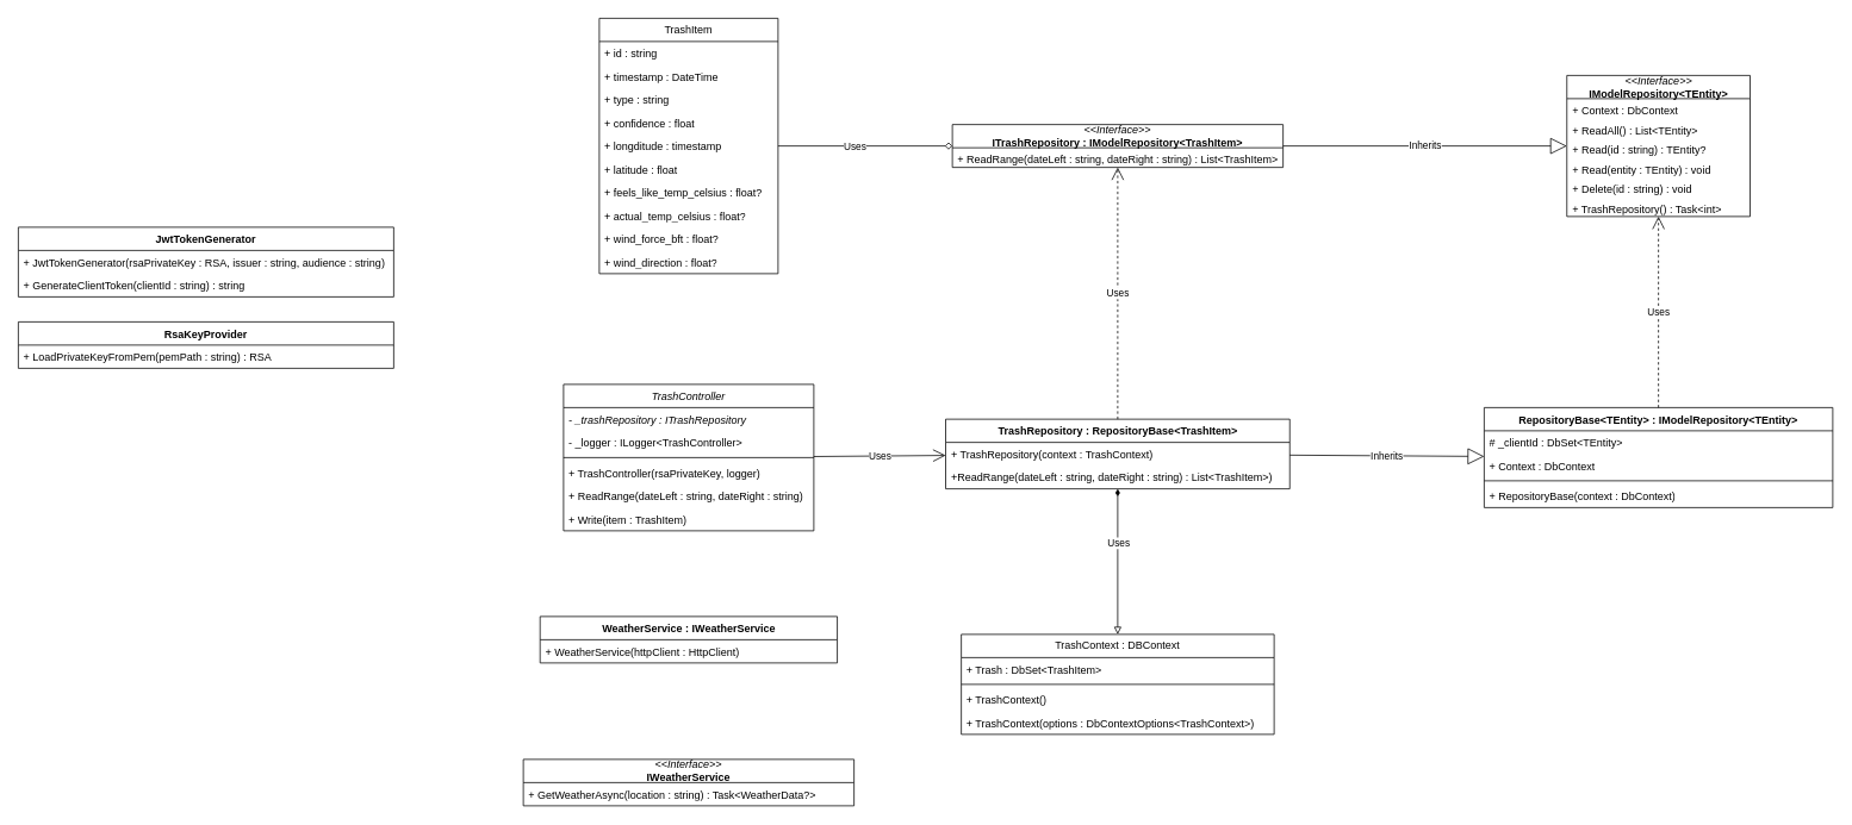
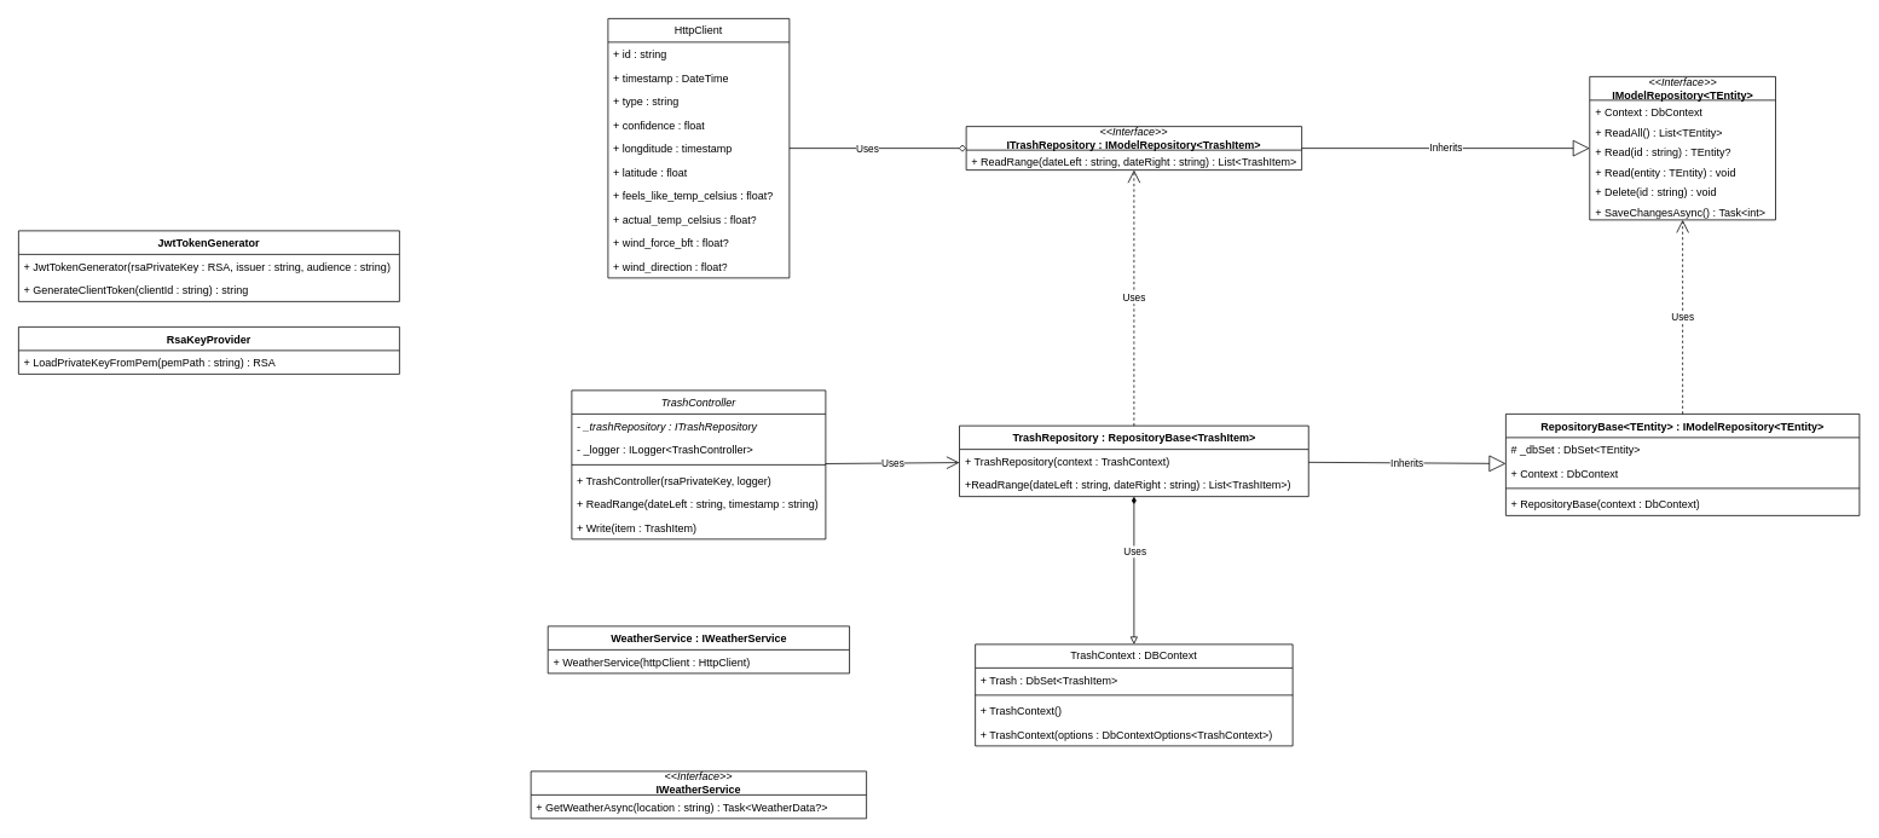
  <mxCell id="0" />
  <mxCell id="1" parent="0" />
  <mxCell id="2" value="TrashController" style="swimlane;fontStyle=2;align=center;verticalAlign=top;childLayout=stackLayout;horizontal=1;startSize=26;horizontalStack=0;resizeParent=1;resizeLast=0;collapsible=1;marginBottom=0;rounded=0;shadow=0;strokeWidth=1;" parent="1" vertex="1"><mxGeometry x="630" y="430" width="280" height="164" as="geometry"><mxRectangle x="230" y="140" width="160" height="26" as="alternateBounds" /></mxGeometry></mxCell>
  <mxCell id="3" value="- _trashRepository : ITrashRepository" style="text;align=left;verticalAlign=top;spacingLeft=4;spacingRight=4;overflow=hidden;rotatable=0;points=[[0,0.5],[1,0.5]];portConstraint=eastwest;fontStyle=2" parent="2" vertex="1"><mxGeometry y="26" width="280" height="26" as="geometry" /></mxCell>
  <mxCell id="4" value="- _logger : ILogger&lt;TrashController&gt;" style="text;align=left;verticalAlign=top;spacingLeft=4;spacingRight=4;overflow=hidden;rotatable=0;points=[[0,0.5],[1,0.5]];portConstraint=eastwest;rounded=0;shadow=0;html=0;" parent="2" vertex="1"><mxGeometry y="52" width="280" height="26" as="geometry" /></mxCell>
  <mxCell id="5" value="" style="line;html=1;strokeWidth=1;align=left;verticalAlign=middle;spacingTop=-1;spacingLeft=3;spacingRight=3;rotatable=0;labelPosition=right;points=[];portConstraint=eastwest;" parent="2" vertex="1"><mxGeometry y="78" width="280" height="8" as="geometry" /></mxCell>
  <mxCell id="6" value="+ TrashController(rsaPrivateKey, logger)" style="text;align=left;verticalAlign=top;spacingLeft=4;spacingRight=4;overflow=hidden;rotatable=0;points=[[0,0.5],[1,0.5]];portConstraint=eastwest;" parent="2" vertex="1"><mxGeometry y="86" width="280" height="26" as="geometry" /></mxCell>
- <mxCell id="7" value="+ ReadRange(dateLeft : string, dateRight : string)" style="text;align=left;verticalAlign=top;spacingLeft=4;spacingRight=4;overflow=hidden;rotatable=0;points=[[0,0.5],[1,0.5]];portConstraint=eastwest;" parent="2" vertex="1"><mxGeometry y="112" width="280" height="26" as="geometry" /></mxCell>
+ <mxCell id="7" value="+ ReadRange(dateLeft : string, timestamp : string)" style="text;align=left;verticalAlign=top;spacingLeft=4;spacingRight=4;overflow=hidden;rotatable=0;points=[[0,0.5],[1,0.5]];portConstraint=eastwest;" parent="2" vertex="1"><mxGeometry y="112" width="280" height="26" as="geometry" /></mxCell>
  <mxCell id="8" value="+ Write(item : TrashItem)" style="text;align=left;verticalAlign=top;spacingLeft=4;spacingRight=4;overflow=hidden;rotatable=0;points=[[0,0.5],[1,0.5]];portConstraint=eastwest;" parent="2" vertex="1"><mxGeometry y="138" width="280" height="26" as="geometry" /></mxCell>
- <mxCell id="9" value="TrashItem" style="swimlane;fontStyle=0;childLayout=stackLayout;horizontal=1;startSize=26;fillColor=none;horizontalStack=0;resizeParent=1;resizeParentMax=0;resizeLast=0;collapsible=1;marginBottom=0;whiteSpace=wrap;html=1;" parent="1" vertex="1"><mxGeometry x="670" y="20" width="200" height="286" as="geometry" /></mxCell>
+ <mxCell id="9" value="HttpClient" style="swimlane;fontStyle=0;childLayout=stackLayout;horizontal=1;startSize=26;fillColor=none;horizontalStack=0;resizeParent=1;resizeParentMax=0;resizeLast=0;collapsible=1;marginBottom=0;whiteSpace=wrap;html=1;" parent="1" vertex="1"><mxGeometry x="670" y="20" width="200" height="286" as="geometry" /></mxCell>
  <mxCell id="10" value="+ id : string" style="text;strokeColor=none;fillColor=none;align=left;verticalAlign=top;spacingLeft=4;spacingRight=4;overflow=hidden;rotatable=0;points=[[0,0.5],[1,0.5]];portConstraint=eastwest;whiteSpace=wrap;html=1;" parent="9" vertex="1"><mxGeometry y="26" width="200" height="26" as="geometry" /></mxCell>
  <mxCell id="11" value="+ timestamp : DateTime" style="text;strokeColor=none;fillColor=none;align=left;verticalAlign=top;spacingLeft=4;spacingRight=4;overflow=hidden;rotatable=0;points=[[0,0.5],[1,0.5]];portConstraint=eastwest;whiteSpace=wrap;html=1;" parent="9" vertex="1"><mxGeometry y="52" width="200" height="26" as="geometry" /></mxCell>
  <mxCell id="12" value="+ type : string" style="text;strokeColor=none;fillColor=none;align=left;verticalAlign=top;spacingLeft=4;spacingRight=4;overflow=hidden;rotatable=0;points=[[0,0.5],[1,0.5]];portConstraint=eastwest;whiteSpace=wrap;html=1;" parent="9" vertex="1"><mxGeometry y="78" width="200" height="26" as="geometry" /></mxCell>
  <mxCell id="13" value="+ confidence : float" style="text;strokeColor=none;fillColor=none;align=left;verticalAlign=top;spacingLeft=4;spacingRight=4;overflow=hidden;rotatable=0;points=[[0,0.5],[1,0.5]];portConstraint=eastwest;whiteSpace=wrap;html=1;" parent="9" vertex="1"><mxGeometry y="104" width="200" height="26" as="geometry" /></mxCell>
  <mxCell id="14" value="+ longditude : timestamp" style="text;strokeColor=none;fillColor=none;align=left;verticalAlign=top;spacingLeft=4;spacingRight=4;overflow=hidden;rotatable=0;points=[[0,0.5],[1,0.5]];portConstraint=eastwest;whiteSpace=wrap;html=1;" parent="9" vertex="1"><mxGeometry y="130" width="200" height="26" as="geometry" /></mxCell>
  <mxCell id="15" value="+ latitude : float" style="text;strokeColor=none;fillColor=none;align=left;verticalAlign=top;spacingLeft=4;spacingRight=4;overflow=hidden;rotatable=0;points=[[0,0.5],[1,0.5]];portConstraint=eastwest;whiteSpace=wrap;html=1;" parent="9" vertex="1"><mxGeometry y="156" width="200" height="26" as="geometry" /></mxCell>
  <mxCell id="16" value="+&amp;nbsp;feels_like_temp_celsius : float?" style="text;strokeColor=none;fillColor=none;align=left;verticalAlign=top;spacingLeft=4;spacingRight=4;overflow=hidden;rotatable=0;points=[[0,0.5],[1,0.5]];portConstraint=eastwest;whiteSpace=wrap;html=1;" parent="9" vertex="1"><mxGeometry y="182" width="200" height="26" as="geometry" /></mxCell>
  <mxCell id="17" value="+ actual_temp_celsius : float?" style="text;strokeColor=none;fillColor=none;align=left;verticalAlign=top;spacingLeft=4;spacingRight=4;overflow=hidden;rotatable=0;points=[[0,0.5],[1,0.5]];portConstraint=eastwest;whiteSpace=wrap;html=1;" parent="9" vertex="1"><mxGeometry y="208" width="200" height="26" as="geometry" /></mxCell>
  <mxCell id="18" value="+ wind_force_bft : float?" style="text;strokeColor=none;fillColor=none;align=left;verticalAlign=top;spacingLeft=4;spacingRight=4;overflow=hidden;rotatable=0;points=[[0,0.5],[1,0.5]];portConstraint=eastwest;whiteSpace=wrap;html=1;" parent="9" vertex="1"><mxGeometry y="234" width="200" height="26" as="geometry" /></mxCell>
  <mxCell id="19" value="+ wind_direction : float?" style="text;strokeColor=none;fillColor=none;align=left;verticalAlign=top;spacingLeft=4;spacingRight=4;overflow=hidden;rotatable=0;points=[[0,0.5],[1,0.5]];portConstraint=eastwest;whiteSpace=wrap;html=1;" parent="9" vertex="1"><mxGeometry y="260" width="200" height="26" as="geometry" /></mxCell>
  <mxCell id="20" style="edgeStyle=orthogonalEdgeStyle;rounded=0;orthogonalLoop=1;jettySize=auto;html=1;endArrow=none;endFill=0;startArrow=diamond;startFill=0;" parent="1" source="23" target="9" edge="1"><mxGeometry relative="1" as="geometry"><mxPoint x="1065" y="265.029" as="sourcePoint" /></mxGeometry></mxCell>
  <mxCell id="21" value="Uses" style="edgeLabel;html=1;align=center;verticalAlign=middle;resizable=0;points=[];" parent="20" vertex="1" connectable="0"><mxGeometry x="-0.757" y="-1" relative="1" as="geometry"><mxPoint x="-86" y="1" as="offset" /></mxGeometry></mxCell>
  <mxCell id="22" value="Inherits" style="endArrow=block;endSize=16;endFill=0;html=1;rounded=0;" parent="1" source="23" target="25" edge="1"><mxGeometry width="160" relative="1" as="geometry"><mxPoint x="1249.375" y="230" as="sourcePoint" /><mxPoint x="1245.861" y="120" as="targetPoint" /></mxGeometry></mxCell>
  <mxCell id="23" value="&lt;div&gt;&lt;i&gt;&amp;lt;&amp;lt;Interface&amp;gt;&amp;gt;&lt;/i&gt;&lt;b&gt;&lt;br&gt;&lt;/b&gt;&lt;/div&gt;&lt;b&gt;ITrashRepository : IModelRepository&amp;lt;TrashItem&amp;gt;&lt;br&gt;&lt;/b&gt;" style="swimlane;fontStyle=0;childLayout=stackLayout;horizontal=1;startSize=26;fillColor=none;horizontalStack=0;resizeParent=1;resizeParentMax=0;resizeLast=0;collapsible=1;marginBottom=0;whiteSpace=wrap;html=1;perimeterSpacing=0;swimlaneLine=1;glass=0;strokeWidth=1;" parent="1" vertex="1"><mxGeometry x="1065" y="139" width="370" height="48" as="geometry"><mxRectangle x="255" y="-560" width="320" height="40" as="alternateBounds" /></mxGeometry></mxCell>
  <mxCell id="24" value="&lt;span style=&quot;background-color: initial;&quot;&gt;+&amp;nbsp;&lt;/span&gt;&lt;span style=&quot;text-wrap: nowrap;&quot;&gt;ReadRange(dateLeft : string, dateRight : string)&lt;/span&gt;&lt;span style=&quot;background-color: initial;&quot;&gt;&amp;nbsp;: List&amp;lt;TrashItem&amp;gt;&lt;/span&gt;" style="text;strokeColor=none;fillColor=none;align=left;verticalAlign=top;spacingLeft=4;spacingRight=4;overflow=hidden;rotatable=0;points=[[0,0.5],[1,0.5]];portConstraint=eastwest;whiteSpace=wrap;html=1;" parent="23" vertex="1"><mxGeometry y="26" width="370" height="22" as="geometry" /></mxCell>
  <mxCell id="25" value="&lt;div&gt;&lt;i&gt;&amp;lt;&amp;lt;Interface&amp;gt;&amp;gt;&lt;/i&gt;&lt;br&gt;&lt;b&gt;IModelRepository&amp;lt;TEntity&amp;gt;&lt;/b&gt;&lt;br&gt;&lt;/div&gt;" style="swimlane;fontStyle=0;childLayout=stackLayout;horizontal=1;startSize=26;fillColor=none;horizontalStack=0;resizeParent=1;resizeParentMax=0;resizeLast=0;collapsible=1;marginBottom=0;whiteSpace=wrap;html=1;perimeterSpacing=0;swimlaneLine=1;glass=0;strokeWidth=1;" parent="1" vertex="1"><mxGeometry x="1752.5" y="84" width="205" height="158" as="geometry" /></mxCell>
  <mxCell id="26" value="+ Context : DbContext" style="text;strokeColor=none;fillColor=none;align=left;verticalAlign=top;spacingLeft=4;spacingRight=4;overflow=hidden;rotatable=0;points=[[0,0.5],[1,0.5]];portConstraint=eastwest;whiteSpace=wrap;html=1;" parent="25" vertex="1"><mxGeometry y="26" width="205" height="22" as="geometry" /></mxCell>
  <mxCell id="27" value="&lt;div&gt;+ ReadAll() : List&amp;lt;TEntity&amp;gt;&lt;/div&gt;" style="text;strokeColor=none;fillColor=none;align=left;verticalAlign=top;spacingLeft=4;spacingRight=4;overflow=hidden;rotatable=0;points=[[0,0.5],[1,0.5]];portConstraint=eastwest;whiteSpace=wrap;html=1;" parent="25" vertex="1"><mxGeometry y="48" width="205" height="22" as="geometry" /></mxCell>
  <mxCell id="28" value="&lt;div&gt;+ Read(id : string) : TEntity?&lt;br&gt;&lt;/div&gt;" style="text;strokeColor=none;fillColor=none;align=left;verticalAlign=top;spacingLeft=4;spacingRight=4;overflow=hidden;rotatable=0;points=[[0,0.5],[1,0.5]];portConstraint=eastwest;whiteSpace=wrap;html=1;" parent="25" vertex="1"><mxGeometry y="70" width="205" height="22" as="geometry" /></mxCell>
  <mxCell id="29" value="&lt;div&gt;+ Read(entity : TEntity) : void&lt;br&gt;&lt;/div&gt;" style="text;strokeColor=none;fillColor=none;align=left;verticalAlign=top;spacingLeft=4;spacingRight=4;overflow=hidden;rotatable=0;points=[[0,0.5],[1,0.5]];portConstraint=eastwest;whiteSpace=wrap;html=1;" parent="25" vertex="1"><mxGeometry y="92" width="205" height="22" as="geometry" /></mxCell>
  <mxCell id="30" value="&lt;div&gt;+ Delete(id : string) : void&lt;br&gt;&lt;/div&gt;" style="text;strokeColor=none;fillColor=none;align=left;verticalAlign=top;spacingLeft=4;spacingRight=4;overflow=hidden;rotatable=0;points=[[0,0.5],[1,0.5]];portConstraint=eastwest;whiteSpace=wrap;html=1;" parent="25" vertex="1"><mxGeometry y="114" width="205" height="22" as="geometry" /></mxCell>
- <mxCell id="31" value="&lt;div&gt;+ TrashRepository() : Task&amp;lt;int&amp;gt;&lt;br&gt;&lt;/div&gt;" style="text;strokeColor=none;fillColor=none;align=left;verticalAlign=top;spacingLeft=4;spacingRight=4;overflow=hidden;rotatable=0;points=[[0,0.5],[1,0.5]];portConstraint=eastwest;whiteSpace=wrap;html=1;" parent="25" vertex="1"><mxGeometry y="136" width="205" height="22" as="geometry" /></mxCell>
+ <mxCell id="31" value="&lt;div&gt;+ SaveChangesAsync() : Task&amp;lt;int&amp;gt;&lt;br&gt;&lt;/div&gt;" style="text;strokeColor=none;fillColor=none;align=left;verticalAlign=top;spacingLeft=4;spacingRight=4;overflow=hidden;rotatable=0;points=[[0,0.5],[1,0.5]];portConstraint=eastwest;whiteSpace=wrap;html=1;" parent="25" vertex="1"><mxGeometry y="136" width="205" height="22" as="geometry" /></mxCell>
  <mxCell id="32" value="TrashContext : DBContext" style="swimlane;fontStyle=0;childLayout=stackLayout;horizontal=1;startSize=26;fillColor=none;horizontalStack=0;resizeParent=1;resizeParentMax=0;resizeLast=0;collapsible=1;marginBottom=0;whiteSpace=wrap;html=1;" parent="1" vertex="1"><mxGeometry x="1075" y="710" width="350" height="112" as="geometry" /></mxCell>
  <mxCell id="33" value="+ Trash : DbSet&amp;lt;TrashItem&amp;gt;" style="text;strokeColor=none;fillColor=none;align=left;verticalAlign=top;spacingLeft=4;spacingRight=4;overflow=hidden;rotatable=0;points=[[0,0.5],[1,0.5]];portConstraint=eastwest;whiteSpace=wrap;html=1;" parent="32" vertex="1"><mxGeometry y="26" width="350" height="26" as="geometry" /></mxCell>
  <mxCell id="34" value="" style="line;strokeWidth=1;fillColor=none;align=left;verticalAlign=middle;spacingTop=-1;spacingLeft=3;spacingRight=3;rotatable=0;labelPosition=right;points=[];portConstraint=eastwest;strokeColor=inherit;" parent="32" vertex="1"><mxGeometry y="52" width="350" height="8" as="geometry" /></mxCell>
  <mxCell id="35" value="+ TrashContext()" style="text;strokeColor=none;fillColor=none;align=left;verticalAlign=top;spacingLeft=4;spacingRight=4;overflow=hidden;rotatable=0;points=[[0,0.5],[1,0.5]];portConstraint=eastwest;whiteSpace=wrap;html=1;" parent="32" vertex="1"><mxGeometry y="60" width="350" height="26" as="geometry" /></mxCell>
  <mxCell id="36" value="+ TrashContext(options : DbContextOptions&amp;lt;TrashContext&amp;gt;)" style="text;strokeColor=none;fillColor=none;align=left;verticalAlign=top;spacingLeft=4;spacingRight=4;overflow=hidden;rotatable=0;points=[[0,0.5],[1,0.5]];portConstraint=eastwest;whiteSpace=wrap;html=1;" parent="32" vertex="1"><mxGeometry y="86" width="350" height="26" as="geometry" /></mxCell>
  <mxCell id="37" value="TrashRepository : RepositoryBase&amp;lt;TrashItem&amp;gt;" style="swimlane;fontStyle=1;align=center;verticalAlign=top;childLayout=stackLayout;horizontal=1;startSize=26;horizontalStack=0;resizeParent=1;resizeParentMax=0;resizeLast=0;collapsible=1;marginBottom=0;whiteSpace=wrap;html=1;rotation=0;" parent="1" vertex="1"><mxGeometry x="1057.5" y="469" width="385" height="78" as="geometry" /></mxCell>
  <mxCell id="38" value="+ TrashRepository(context : TrashContext)" style="text;strokeColor=none;fillColor=none;align=left;verticalAlign=top;spacingLeft=4;spacingRight=4;overflow=hidden;rotatable=0;points=[[0,0.5],[1,0.5]];portConstraint=eastwest;whiteSpace=wrap;html=1;rotation=0;" parent="37" vertex="1"><mxGeometry y="26" width="385" height="26" as="geometry" /></mxCell>
  <mxCell id="39" value="+&lt;span style=&quot;text-wrap: nowrap;&quot;&gt;ReadRange(dateLeft : string, dateRight : string)&lt;/span&gt;&lt;span style=&quot;background-color: initial;&quot;&gt;&amp;nbsp;: List&amp;lt;TrashItem&amp;gt;&lt;/span&gt;)" style="text;strokeColor=none;fillColor=none;align=left;verticalAlign=top;spacingLeft=4;spacingRight=4;overflow=hidden;rotatable=0;points=[[0,0.5],[1,0.5]];portConstraint=eastwest;whiteSpace=wrap;html=1;rotation=0;" parent="37" vertex="1"><mxGeometry y="52" width="385" height="26" as="geometry" /></mxCell>
  <mxCell id="40" value="RepositoryBase&amp;lt;TEntity&amp;gt; :&amp;nbsp;IModelRepository&amp;lt;TEntity&amp;gt;" style="swimlane;fontStyle=1;align=center;verticalAlign=top;childLayout=stackLayout;horizontal=1;startSize=26;horizontalStack=0;resizeParent=1;resizeParentMax=0;resizeLast=0;collapsible=1;marginBottom=0;whiteSpace=wrap;html=1;" parent="1" vertex="1"><mxGeometry x="1660" y="456" width="390" height="112" as="geometry" /></mxCell>
- <mxCell id="41" value="# _clientId : DbSet&amp;lt;TEntity&amp;gt;" style="text;strokeColor=none;fillColor=none;align=left;verticalAlign=top;spacingLeft=4;spacingRight=4;overflow=hidden;rotatable=0;points=[[0,0.5],[1,0.5]];portConstraint=eastwest;whiteSpace=wrap;html=1;" parent="40" vertex="1"><mxGeometry y="26" width="390" height="26" as="geometry" /></mxCell>
+ <mxCell id="41" value="# _dbSet : DbSet&amp;lt;TEntity&amp;gt;" style="text;strokeColor=none;fillColor=none;align=left;verticalAlign=top;spacingLeft=4;spacingRight=4;overflow=hidden;rotatable=0;points=[[0,0.5],[1,0.5]];portConstraint=eastwest;whiteSpace=wrap;html=1;" parent="40" vertex="1"><mxGeometry y="26" width="390" height="26" as="geometry" /></mxCell>
  <mxCell id="42" value="+ Context : DbContext" style="text;strokeColor=none;fillColor=none;align=left;verticalAlign=top;spacingLeft=4;spacingRight=4;overflow=hidden;rotatable=0;points=[[0,0.5],[1,0.5]];portConstraint=eastwest;whiteSpace=wrap;html=1;" parent="40" vertex="1"><mxGeometry y="52" width="390" height="26" as="geometry" /></mxCell>
  <mxCell id="43" value="" style="line;strokeWidth=1;fillColor=none;align=left;verticalAlign=middle;spacingTop=-1;spacingLeft=3;spacingRight=3;rotatable=0;labelPosition=right;points=[];portConstraint=eastwest;strokeColor=inherit;" parent="40" vertex="1"><mxGeometry y="78" width="390" height="8" as="geometry" /></mxCell>
  <mxCell id="44" value="+ RepositoryBase(context : DbContext)" style="text;strokeColor=none;fillColor=none;align=left;verticalAlign=top;spacingLeft=4;spacingRight=4;overflow=hidden;rotatable=0;points=[[0,0.5],[1,0.5]];portConstraint=eastwest;whiteSpace=wrap;html=1;" parent="40" vertex="1"><mxGeometry y="86" width="390" height="26" as="geometry" /></mxCell>
  <mxCell id="45" value="" style="endArrow=block;html=1;edgeStyle=orthogonalEdgeStyle;rounded=0;endFill=0;startArrow=diamondThin;startFill=1;" parent="1" source="37" target="32" edge="1"><mxGeometry relative="1" as="geometry"><mxPoint x="1280" y="530" as="sourcePoint" /><mxPoint x="1540" y="530" as="targetPoint" /></mxGeometry></mxCell>
  <mxCell id="46" value="Uses" style="edgeLabel;html=1;align=center;verticalAlign=middle;resizable=0;points=[];" parent="45" vertex="1" connectable="0"><mxGeometry x="-0.26" relative="1" as="geometry"><mxPoint as="offset" /></mxGeometry></mxCell>
  <mxCell id="47" value="Uses" style="endArrow=open;endSize=12;dashed=0;html=1;rounded=0;" parent="1" source="2" target="37" edge="1"><mxGeometry width="160" relative="1" as="geometry"><mxPoint x="740" y="430" as="sourcePoint" /><mxPoint x="990" y="370" as="targetPoint" /></mxGeometry></mxCell>
  <mxCell id="48" value="Uses" style="endArrow=open;endSize=12;dashed=1;html=1;rounded=0;" parent="1" source="37" target="23" edge="1"><mxGeometry width="160" relative="1" as="geometry"><mxPoint x="1140" y="340" as="sourcePoint" /><mxPoint x="1300" y="340" as="targetPoint" /></mxGeometry></mxCell>
  <mxCell id="49" value="Uses" style="endArrow=open;endSize=12;dashed=1;html=1;rounded=0;" parent="1" source="40" target="25" edge="1"><mxGeometry width="160" relative="1" as="geometry"><mxPoint x="1708.006" y="180.87" as="sourcePoint" /><mxPoint x="1420" y="40.004" as="targetPoint" /></mxGeometry></mxCell>
  <mxCell id="50" value="Inherits" style="endArrow=block;endSize=16;endFill=0;html=1;rounded=0;" parent="1" source="37" target="40" edge="1"><mxGeometry width="160" relative="1" as="geometry"><mxPoint x="1350" y="340" as="sourcePoint" /><mxPoint x="1510" y="340" as="targetPoint" /></mxGeometry></mxCell>
  <mxCell id="51" value="WeatherService : IWeatherService" style="swimlane;fontStyle=1;align=center;verticalAlign=top;childLayout=stackLayout;horizontal=1;startSize=26;horizontalStack=0;resizeParent=1;resizeParentMax=0;resizeLast=0;collapsible=1;marginBottom=0;whiteSpace=wrap;html=1;rotation=0;" vertex="1" parent="1"><mxGeometry x="603.75" y="690" width="332.5" height="52" as="geometry" /></mxCell>
  <mxCell id="52" value="+ WeatherService(httpClient : HttpClient)" style="text;strokeColor=none;fillColor=none;align=left;verticalAlign=top;spacingLeft=4;spacingRight=4;overflow=hidden;rotatable=0;points=[[0,0.5],[1,0.5]];portConstraint=eastwest;whiteSpace=wrap;html=1;rotation=0;" vertex="1" parent="51"><mxGeometry y="26" width="332.5" height="26" as="geometry" /></mxCell>
  <mxCell id="53" value="&lt;div&gt;&lt;i&gt;&amp;lt;&amp;lt;Interface&amp;gt;&amp;gt;&lt;/i&gt;&lt;b&gt;&lt;br&gt;&lt;/b&gt;&lt;/div&gt;&lt;b&gt;IWeatherService&lt;br&gt;&lt;/b&gt;" style="swimlane;fontStyle=0;childLayout=stackLayout;horizontal=1;startSize=26;fillColor=none;horizontalStack=0;resizeParent=1;resizeParentMax=0;resizeLast=0;collapsible=1;marginBottom=0;whiteSpace=wrap;html=1;perimeterSpacing=0;swimlaneLine=1;glass=0;strokeWidth=1;" vertex="1" parent="1"><mxGeometry x="585" y="850" width="370" height="52" as="geometry"><mxRectangle x="255" y="-560" width="320" height="40" as="alternateBounds" /></mxGeometry></mxCell>
  <mxCell id="54" value="+ GetWeatherAsync(location : string) : Task&amp;lt;WeatherData?&amp;gt;" style="text;strokeColor=none;fillColor=none;align=left;verticalAlign=top;spacingLeft=4;spacingRight=4;overflow=hidden;rotatable=0;points=[[0,0.5],[1,0.5]];portConstraint=eastwest;whiteSpace=wrap;html=1;rotation=0;" vertex="1" parent="53"><mxGeometry y="26" width="370" height="26" as="geometry" /></mxCell>
  <mxCell id="55" value="Jw&lt;span style=&quot;background-color: initial;&quot;&gt;tTokenGenerator&lt;/span&gt;" style="swimlane;fontStyle=1;align=center;verticalAlign=top;childLayout=stackLayout;horizontal=1;startSize=26;horizontalStack=0;resizeParent=1;resizeParentMax=0;resizeLast=0;collapsible=1;marginBottom=0;whiteSpace=wrap;html=1;rotation=0;" vertex="1" parent="1"><mxGeometry x="20" y="254" width="420" height="78" as="geometry" /></mxCell>
  <mxCell id="56" value="+ JwtTokenGenerator(rsaPrivateKey : RSA, issuer : string, audience : string)" style="text;strokeColor=none;fillColor=none;align=left;verticalAlign=top;spacingLeft=4;spacingRight=4;overflow=hidden;rotatable=0;points=[[0,0.5],[1,0.5]];portConstraint=eastwest;whiteSpace=wrap;html=1;rotation=0;" vertex="1" parent="55"><mxGeometry y="26" width="420" height="26" as="geometry" /></mxCell>
  <mxCell id="57" value="+ GenerateClientToken(clientId : string) : string" style="text;strokeColor=none;fillColor=none;align=left;verticalAlign=top;spacingLeft=4;spacingRight=4;overflow=hidden;rotatable=0;points=[[0,0.5],[1,0.5]];portConstraint=eastwest;whiteSpace=wrap;html=1;rotation=0;" vertex="1" parent="55"><mxGeometry y="52" width="420" height="26" as="geometry" /></mxCell>
  <mxCell id="58" value="RsaKeyProvider" style="swimlane;fontStyle=1;align=center;verticalAlign=top;childLayout=stackLayout;horizontal=1;startSize=26;horizontalStack=0;resizeParent=1;resizeParentMax=0;resizeLast=0;collapsible=1;marginBottom=0;whiteSpace=wrap;html=1;rotation=0;" vertex="1" parent="1"><mxGeometry x="20" y="360" width="420" height="52" as="geometry" /></mxCell>
  <mxCell id="59" value="+ LoadPrivateKeyFromPem(pemPath : string) : RSA" style="text;strokeColor=none;fillColor=none;align=left;verticalAlign=top;spacingLeft=4;spacingRight=4;overflow=hidden;rotatable=0;points=[[0,0.5],[1,0.5]];portConstraint=eastwest;whiteSpace=wrap;html=1;rotation=0;" vertex="1" parent="58"><mxGeometry y="26" width="420" height="26" as="geometry" /></mxCell>
